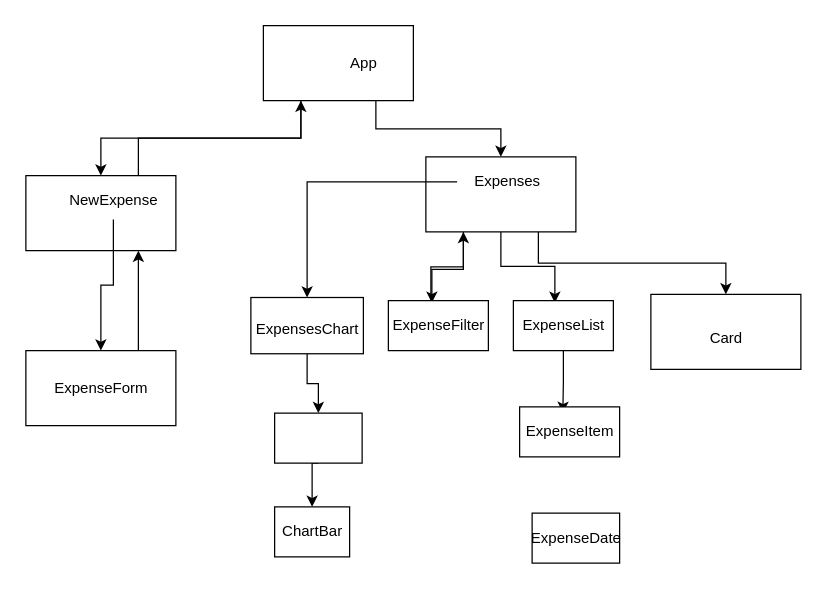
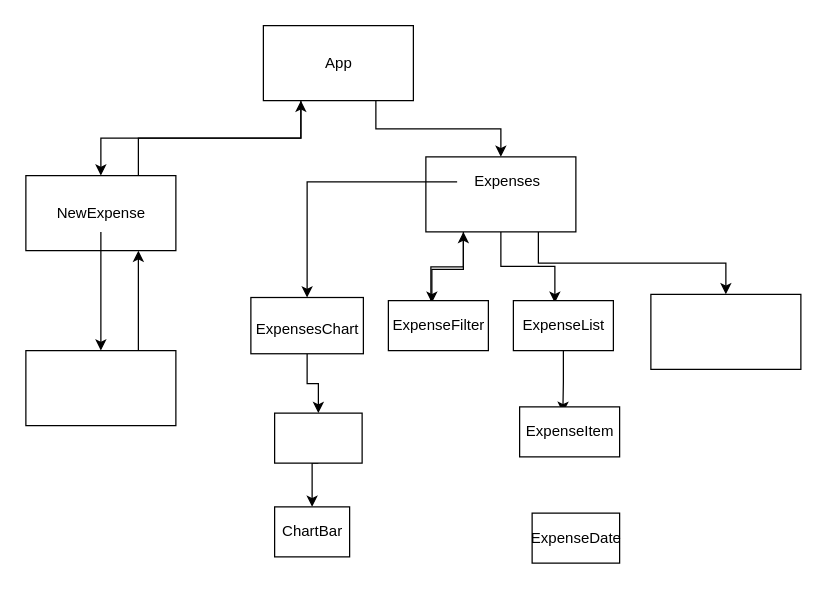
  <mxCell id="0" />
  <mxCell id="1" parent="0" />
  <mxCell id="2" style="edgeStyle=orthogonalEdgeStyle;rounded=0;orthogonalLoop=1;jettySize=auto;html=1;exitX=0.25;exitY=1;exitDx=0;exitDy=0;entryX=0.5;entryY=0;entryDx=0;entryDy=0;" edge="1" parent="1" source="4" target="7"><mxGeometry relative="1" as="geometry" /></mxCell>
  <mxCell id="3" style="edgeStyle=orthogonalEdgeStyle;rounded=0;orthogonalLoop=1;jettySize=auto;html=1;exitX=0.75;exitY=1;exitDx=0;exitDy=0;" edge="1" parent="1" source="4" target="11"><mxGeometry relative="1" as="geometry" /></mxCell>
  <mxCell id="4" value="" style="rounded=0;whiteSpace=wrap;html=1;" vertex="1" parent="1"><mxGeometry x="210" y="20" width="120" height="60" as="geometry" /></mxCell>
- <mxCell id="5" value="App" style="text;html=1;resizable=0;autosize=1;align=center;verticalAlign=middle;points=[];fillColor=none;strokeColor=none;rounded=0;" vertex="1" parent="1"><mxGeometry x="270" y="35" width="40" height="30" as="geometry" /></mxCell>
+ <mxCell id="5" value="App" style="text;html=1;resizable=0;autosize=1;align=center;verticalAlign=middle;points=[];fillColor=none;strokeColor=none;rounded=0;" vertex="1" parent="1"><mxGeometry x="250" y="35" width="40" height="30" as="geometry" /></mxCell>
  <mxCell id="6" style="edgeStyle=orthogonalEdgeStyle;rounded=0;orthogonalLoop=1;jettySize=auto;html=1;exitX=0.75;exitY=0;exitDx=0;exitDy=0;entryX=0.25;entryY=1;entryDx=0;entryDy=0;fontColor=#FF3333;" edge="1" parent="1" source="7" target="4"><mxGeometry relative="1" as="geometry" /></mxCell>
  <mxCell id="7" value="" style="rounded=0;whiteSpace=wrap;html=1;" vertex="1" parent="1"><mxGeometry x="20" y="140" width="120" height="60" as="geometry" /></mxCell>
  <mxCell id="8" style="edgeStyle=orthogonalEdgeStyle;rounded=0;orthogonalLoop=1;jettySize=auto;html=1;exitX=0.25;exitY=1;exitDx=0;exitDy=0;entryX=0.448;entryY=-0.107;entryDx=0;entryDy=0;entryPerimeter=0;" edge="1" parent="1" source="11" target="25"><mxGeometry relative="1" as="geometry" /></mxCell>
  <mxCell id="9" style="edgeStyle=orthogonalEdgeStyle;rounded=0;orthogonalLoop=1;jettySize=auto;html=1;exitX=0.5;exitY=1;exitDx=0;exitDy=0;entryX=0.415;entryY=0.045;entryDx=0;entryDy=0;entryPerimeter=0;" edge="1" parent="1" source="11" target="24"><mxGeometry relative="1" as="geometry" /></mxCell>
  <mxCell id="10" style="edgeStyle=orthogonalEdgeStyle;rounded=0;orthogonalLoop=1;jettySize=auto;html=1;exitX=0.75;exitY=1;exitDx=0;exitDy=0;entryX=0.5;entryY=0;entryDx=0;entryDy=0;" edge="1" parent="1" source="11" target="19"><mxGeometry relative="1" as="geometry" /></mxCell>
  <mxCell id="11" value="" style="rounded=0;whiteSpace=wrap;html=1;" vertex="1" parent="1"><mxGeometry x="340" y="125" width="120" height="60" as="geometry" /></mxCell>
  <mxCell id="12" style="edgeStyle=orthogonalEdgeStyle;rounded=0;orthogonalLoop=1;jettySize=auto;html=1;entryX=0.5;entryY=0;entryDx=0;entryDy=0;" edge="1" parent="1" source="13" target="17"><mxGeometry relative="1" as="geometry" /></mxCell>
- <mxCell id="13" value="NewExpense" style="text;html=1;resizable=0;autosize=1;align=center;verticalAlign=middle;points=[];fillColor=none;strokeColor=none;rounded=0;" vertex="1" parent="1"><mxGeometry x="45" y="145" width="90" height="30" as="geometry" /></mxCell>
+ <mxCell id="13" value="NewExpense" style="text;html=1;resizable=0;autosize=1;align=center;verticalAlign=middle;points=[];fillColor=none;strokeColor=none;rounded=0;" vertex="1" parent="1"><mxGeometry x="35" y="155" width="90" height="30" as="geometry" /></mxCell>
  <mxCell id="14" style="edgeStyle=orthogonalEdgeStyle;rounded=0;orthogonalLoop=1;jettySize=auto;html=1;entryX=0.5;entryY=0;entryDx=0;entryDy=0;fontColor=#000000;" edge="1" parent="1" source="15" target="36"><mxGeometry relative="1" as="geometry" /></mxCell>
  <mxCell id="15" value="Expenses" style="text;html=1;resizable=0;autosize=1;align=center;verticalAlign=middle;points=[];fillColor=none;strokeColor=none;rounded=0;" vertex="1" parent="1"><mxGeometry x="365" y="130" width="80" height="30" as="geometry" /></mxCell>
  <mxCell id="16" style="edgeStyle=orthogonalEdgeStyle;rounded=0;orthogonalLoop=1;jettySize=auto;html=1;exitX=0.75;exitY=0;exitDx=0;exitDy=0;entryX=0.75;entryY=1;entryDx=0;entryDy=0;fontColor=#FF3333;" edge="1" parent="1" source="17" target="7"><mxGeometry relative="1" as="geometry" /></mxCell>
  <mxCell id="17" value="" style="rounded=0;whiteSpace=wrap;html=1;" vertex="1" parent="1"><mxGeometry x="20" y="280" width="120" height="60" as="geometry" /></mxCell>
- <mxCell id="18" value="ExpenseForm" style="text;html=1;resizable=0;autosize=1;align=center;verticalAlign=middle;points=[];fillColor=none;strokeColor=none;rounded=0;" vertex="1" parent="1"><mxGeometry x="30" y="295" width="100" height="30" as="geometry" /></mxCell>
  <mxCell id="19" value="" style="rounded=0;whiteSpace=wrap;html=1;" vertex="1" parent="1"><mxGeometry x="520" y="235" width="120" height="60" as="geometry" /></mxCell>
- <mxCell id="20" value="Card" style="text;html=1;resizable=0;autosize=1;align=center;verticalAlign=middle;points=[];fillColor=none;strokeColor=none;rounded=0;" vertex="1" parent="1"><mxGeometry x="555" y="255" width="50" height="30" as="geometry" /></mxCell>
  <mxCell id="21" style="edgeStyle=orthogonalEdgeStyle;rounded=0;orthogonalLoop=1;jettySize=auto;html=1;exitX=0.425;exitY=0.025;exitDx=0;exitDy=0;entryX=0.25;entryY=1;entryDx=0;entryDy=0;fontColor=#FF3333;exitPerimeter=0;" edge="1" parent="1" source="22" target="11"><mxGeometry relative="1" as="geometry"><Array as="points"><mxPoint x="344" y="213" /><mxPoint x="370" y="213" /></Array></mxGeometry></mxCell>
  <mxCell id="22" value="" style="rounded=0;whiteSpace=wrap;html=1;" vertex="1" parent="1"><mxGeometry x="310" y="240" width="80" height="40" as="geometry" /></mxCell>
  <mxCell id="23" style="edgeStyle=orthogonalEdgeStyle;rounded=0;orthogonalLoop=1;jettySize=auto;html=1;exitX=0.5;exitY=1;exitDx=0;exitDy=0;entryX=0.44;entryY=-0.007;entryDx=0;entryDy=0;entryPerimeter=0;" edge="1" parent="1" source="24" target="28"><mxGeometry relative="1" as="geometry" /></mxCell>
  <mxCell id="24" value="" style="rounded=0;whiteSpace=wrap;html=1;" vertex="1" parent="1"><mxGeometry x="410" y="240" width="80" height="40" as="geometry" /></mxCell>
  <mxCell id="25" value="ExpenseFilter" style="text;html=1;resizable=0;autosize=1;align=center;verticalAlign=middle;points=[];fillColor=none;strokeColor=none;rounded=0;" vertex="1" parent="1"><mxGeometry x="300" y="245" width="100" height="30" as="geometry" /></mxCell>
  <mxCell id="26" value="ExpenseList" style="text;html=1;resizable=0;autosize=1;align=center;verticalAlign=middle;points=[];fillColor=none;strokeColor=none;rounded=0;" vertex="1" parent="1"><mxGeometry x="405" y="245" width="90" height="30" as="geometry" /></mxCell>
  <mxCell id="27" value="" style="rounded=0;whiteSpace=wrap;html=1;" vertex="1" parent="1"><mxGeometry x="415" y="325" width="80" height="40" as="geometry" /></mxCell>
  <mxCell id="28" value="ExpenseItem" style="text;html=1;resizable=0;autosize=1;align=center;verticalAlign=middle;points=[];fillColor=none;strokeColor=none;rounded=0;" vertex="1" parent="1"><mxGeometry x="410" y="330" width="90" height="30" as="geometry" /></mxCell>
  <mxCell id="29" value="" style="rounded=0;whiteSpace=wrap;html=1;" vertex="1" parent="1"><mxGeometry x="425" y="410" width="70" height="40" as="geometry" /></mxCell>
  <mxCell id="30" value="ExpenseDate" style="text;html=1;resizable=0;autosize=1;align=center;verticalAlign=middle;points=[];fillColor=none;strokeColor=none;rounded=0;" vertex="1" parent="1"><mxGeometry x="410" y="415" width="100" height="30" as="geometry" /></mxCell>
  <mxCell id="31" style="edgeStyle=orthogonalEdgeStyle;rounded=0;orthogonalLoop=1;jettySize=auto;html=1;exitX=0.5;exitY=1;exitDx=0;exitDy=0;entryX=0.5;entryY=0;entryDx=0;entryDy=0;fontColor=#000000;" edge="1" parent="1" source="32" target="33"><mxGeometry relative="1" as="geometry" /></mxCell>
  <mxCell id="32" value="" style="rounded=0;whiteSpace=wrap;html=1;fontColor=#FF3333;" vertex="1" parent="1"><mxGeometry x="219" y="330" width="70" height="40" as="geometry" /></mxCell>
  <mxCell id="33" value="" style="rounded=0;whiteSpace=wrap;html=1;fontColor=#000000;" vertex="1" parent="1"><mxGeometry x="219" y="405" width="60" height="40" as="geometry" /></mxCell>
  <mxCell id="34" value="ChartBar" style="text;html=1;resizable=0;autosize=1;align=center;verticalAlign=middle;points=[];fillColor=none;strokeColor=none;rounded=0;fontColor=#000000;" vertex="1" parent="1"><mxGeometry x="214" y="410" width="70" height="30" as="geometry" /></mxCell>
  <mxCell id="35" style="edgeStyle=orthogonalEdgeStyle;rounded=0;orthogonalLoop=1;jettySize=auto;html=1;entryX=0.5;entryY=0;entryDx=0;entryDy=0;fontColor=#000000;startArrow=none;exitX=0.5;exitY=1;exitDx=0;exitDy=0;" edge="1" parent="1" source="36" target="32"><mxGeometry relative="1" as="geometry"><mxPoint x="230" y="300" as="sourcePoint" /></mxGeometry></mxCell>
  <mxCell id="36" value="" style="rounded=0;whiteSpace=wrap;html=1;fontColor=#000000;" vertex="1" parent="1"><mxGeometry x="200" y="237.5" width="90" height="45" as="geometry" /></mxCell>
  <mxCell id="37" value="ExpensesChart" style="text;html=1;resizable=0;autosize=1;align=center;verticalAlign=middle;points=[];fillColor=none;strokeColor=none;rounded=0;fontColor=#000000;" vertex="1" parent="1"><mxGeometry x="190" y="247.5" width="110" height="30" as="geometry" /></mxCell>
